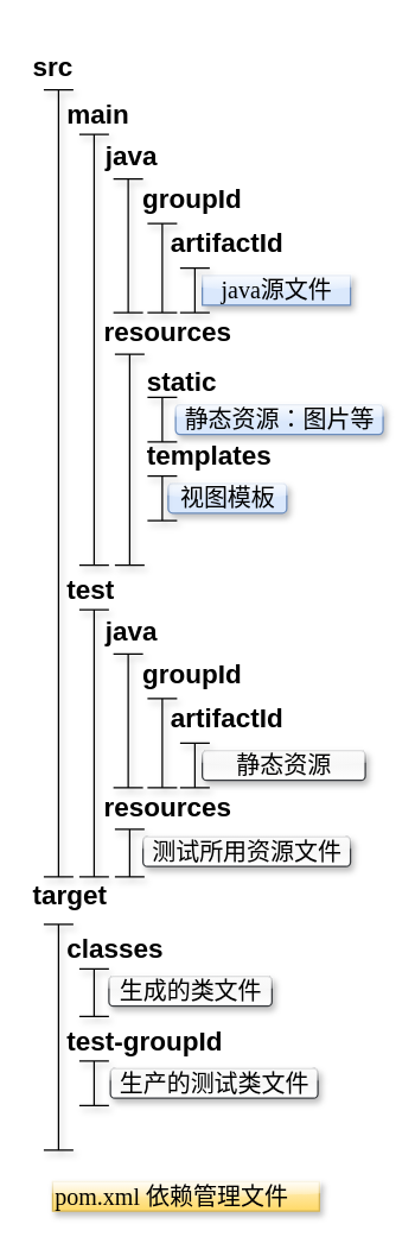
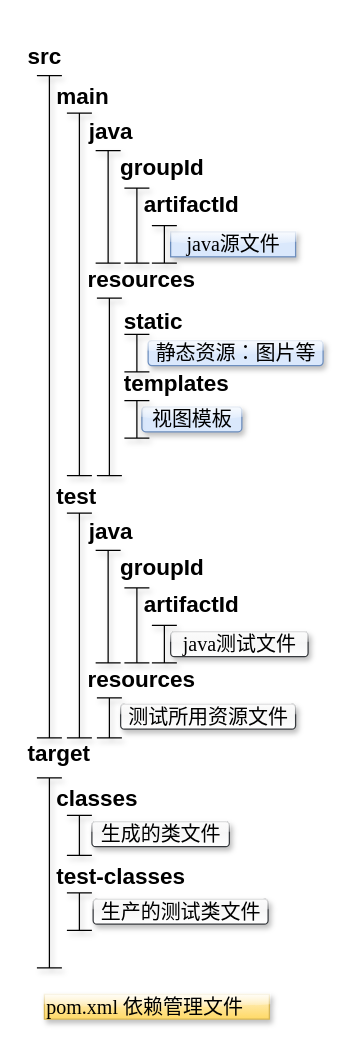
  <mxCell id="0" />
  <mxCell id="1" parent="0" />
  <mxCell id="2" value="" style="shape=crossbar;whiteSpace=wrap;html=1;rounded=1;direction=south;shadow=1;sketch=0;" vertex="1" parent="1"><mxGeometry x="29" y="60" width="20" height="530" as="geometry" /></mxCell>
  <mxCell id="3" value="&lt;h2&gt;&lt;b&gt;src&lt;/b&gt;&lt;/h2&gt;" style="text;html=1;align=left;verticalAlign=middle;resizable=0;points=[];autosize=1;fillColor=none;shadow=1;" vertex="1" parent="1"><mxGeometry x="20" y="20" width="40" height="50" as="geometry" /></mxCell>
  <mxCell id="4" value="&lt;h1&gt;&lt;b&gt;&lt;font style=&quot;font-size: 18px&quot;&gt;main&lt;/font&gt;&lt;/b&gt;&lt;/h1&gt;" style="text;html=1;align=left;verticalAlign=middle;resizable=0;points=[];autosize=1;strokeColor=none;fillColor=none;shadow=1;" vertex="1" parent="1"><mxGeometry x="43" y="50" width="60" height="50" as="geometry" /></mxCell>
  <mxCell id="5" value="" style="shape=crossbar;whiteSpace=wrap;html=1;rounded=1;direction=south;fontSize=18;shadow=1;fillColor=none;" vertex="1" parent="1"><mxGeometry x="53" y="90" width="20" height="290" as="geometry" /></mxCell>
  <mxCell id="6" value="&lt;h1&gt;&lt;b&gt;&lt;font style=&quot;font-size: 18px&quot;&gt;java&lt;/font&gt;&lt;/b&gt;&lt;/h1&gt;" style="text;html=1;align=left;verticalAlign=middle;resizable=0;points=[];autosize=1;strokeColor=none;fillColor=none;shadow=1;" vertex="1" parent="1"><mxGeometry x="69" y="78" width="50" height="50" as="geometry" /></mxCell>
  <mxCell id="7" value="&lt;h1&gt;&lt;b&gt;&lt;font style=&quot;font-size: 18px&quot;&gt;resources&lt;/font&gt;&lt;/b&gt;&lt;/h1&gt;" style="text;html=1;align=left;verticalAlign=middle;resizable=0;points=[];autosize=1;strokeColor=none;fillColor=none;shadow=1;" vertex="1" parent="1"><mxGeometry x="68" y="197" width="100" height="50" as="geometry" /></mxCell>
  <mxCell id="8" value="&lt;h1&gt;&lt;b&gt;&lt;font style=&quot;font-size: 18px&quot;&gt;static&lt;/font&gt;&lt;/b&gt;&lt;/h1&gt;" style="text;html=1;align=left;verticalAlign=middle;resizable=0;points=[];autosize=1;strokeColor=none;fillColor=none;shadow=1;" vertex="1" parent="1"><mxGeometry x="97" y="230" width="60" height="50" as="geometry" /></mxCell>
  <mxCell id="9" value="&lt;h1&gt;&lt;b&gt;&lt;font style=&quot;font-size: 18px&quot;&gt;templates&lt;/font&gt;&lt;/b&gt;&lt;/h1&gt;" style="text;html=1;align=left;verticalAlign=middle;resizable=0;points=[];autosize=1;strokeColor=none;fillColor=none;shadow=1;" vertex="1" parent="1"><mxGeometry x="97" y="280" width="100" height="50" as="geometry" /></mxCell>
  <mxCell id="10" value="&lt;h1&gt;&lt;b&gt;&lt;font style=&quot;font-size: 18px&quot;&gt;groupId&lt;/font&gt;&lt;/b&gt;&lt;/h1&gt;" style="text;html=1;align=left;verticalAlign=middle;resizable=0;points=[];autosize=1;strokeColor=none;fillColor=none;shadow=1;" vertex="1" parent="1"><mxGeometry x="94" y="107" width="80" height="50" as="geometry" /></mxCell>
  <mxCell id="11" value="&lt;h1&gt;&lt;b&gt;&lt;font style=&quot;font-size: 18px&quot;&gt;artifactId&lt;/font&gt;&lt;/b&gt;&lt;/h1&gt;" style="text;html=1;align=left;verticalAlign=middle;resizable=0;points=[];autosize=1;strokeColor=none;fillColor=none;shadow=1;" vertex="1" parent="1"><mxGeometry x="113" y="137" width="90" height="50" as="geometry" /></mxCell>
  <mxCell id="12" value="" style="shape=crossbar;whiteSpace=wrap;html=1;rounded=1;direction=south;fontSize=18;shadow=1;fillColor=none;" vertex="1" parent="1"><mxGeometry x="76" y="120" width="20" height="90" as="geometry" /></mxCell>
  <mxCell id="13" value="" style="shape=crossbar;whiteSpace=wrap;html=1;rounded=1;direction=south;fontSize=18;shadow=1;fillColor=none;" vertex="1" parent="1"><mxGeometry x="99" y="150" width="20" height="60" as="geometry" /></mxCell>
  <mxCell id="14" value="java源文件" style="text;align=center;verticalAlign=middle;resizable=0;points=[];autosize=1;fontSize=16;fillColor=#dae8fc;fontStyle=0;labelBackgroundColor=none;labelBorderColor=none;html=1;fontFamily=仿宋;strokeColor=#6c8ebf;rounded=0;shadow=1;glass=1;" vertex="1" parent="1"><mxGeometry x="136" y="185" width="100" height="20" as="geometry" /></mxCell>
  <mxCell id="15" value="" style="shape=crossbar;whiteSpace=wrap;html=1;rounded=1;direction=south;fontSize=18;shadow=1;fillColor=none;" vertex="1" parent="1"><mxGeometry x="121" y="180" width="20" height="30" as="geometry" /></mxCell>
  <mxCell id="16" value="静态资源：图片等" style="text;align=center;verticalAlign=middle;resizable=0;points=[];autosize=1;fontSize=16;fillColor=#dae8fc;fontStyle=0;labelBackgroundColor=none;labelBorderColor=none;html=1;fontFamily=仿宋;spacingTop=0;strokeColor=#6c8ebf;rounded=1;shadow=1;sketch=0;glass=1;" vertex="1" parent="1"><mxGeometry x="118" y="272" width="140" height="20" as="geometry" /></mxCell>
  <mxCell id="17" value="视图模板" style="text;align=center;verticalAlign=middle;resizable=0;points=[];autosize=1;fontSize=16;fillColor=#dae8fc;fontStyle=0;labelBackgroundColor=none;labelBorderColor=none;html=1;fontFamily=仿宋;spacingTop=0;strokeColor=#6c8ebf;rounded=1;shadow=1;sketch=0;glass=1;" vertex="1" parent="1"><mxGeometry x="113" y="325" width="80" height="20" as="geometry" /></mxCell>
  <mxCell id="18" value="" style="shape=crossbar;whiteSpace=wrap;html=1;rounded=1;direction=south;fontSize=18;shadow=1;fillColor=none;" vertex="1" parent="1"><mxGeometry x="77" y="238" width="20" height="142" as="geometry" /></mxCell>
  <mxCell id="19" value="" style="shape=crossbar;whiteSpace=wrap;html=1;rounded=1;direction=south;fontSize=18;shadow=1;fillColor=none;" vertex="1" parent="1"><mxGeometry x="99" y="267" width="20" height="30" as="geometry" /></mxCell>
  <mxCell id="20" value="" style="shape=crossbar;whiteSpace=wrap;html=1;rounded=1;direction=south;fontSize=18;shadow=1;fillColor=none;" vertex="1" parent="1"><mxGeometry x="99" y="320" width="20" height="30" as="geometry" /></mxCell>
  <mxCell id="21" value="&lt;h1&gt;&lt;b&gt;&lt;font style=&quot;font-size: 18px&quot;&gt;test&lt;/font&gt;&lt;/b&gt;&lt;/h1&gt;" style="text;html=1;align=left;verticalAlign=middle;resizable=0;points=[];autosize=1;strokeColor=none;fillColor=none;shadow=1;" vertex="1" parent="1"><mxGeometry x="43" y="370" width="50" height="50" as="geometry" /></mxCell>
  <mxCell id="22" value="" style="shape=crossbar;whiteSpace=wrap;html=1;rounded=1;direction=south;fontSize=18;shadow=1;" vertex="1" parent="1"><mxGeometry x="53" y="410" width="20" height="180" as="geometry" /></mxCell>
  <mxCell id="23" value="&lt;h1&gt;&lt;b&gt;&lt;font style=&quot;font-size: 18px&quot;&gt;java&lt;/font&gt;&lt;/b&gt;&lt;/h1&gt;" style="text;html=1;align=left;verticalAlign=middle;resizable=0;points=[];autosize=1;strokeColor=none;fillColor=none;shadow=1;" vertex="1" parent="1"><mxGeometry x="69" y="398" width="50" height="50" as="geometry" /></mxCell>
  <mxCell id="24" value="&lt;h1&gt;&lt;b&gt;&lt;font style=&quot;font-size: 18px&quot;&gt;resources&lt;/font&gt;&lt;/b&gt;&lt;/h1&gt;" style="text;html=1;align=left;verticalAlign=middle;resizable=0;points=[];autosize=1;strokeColor=none;fillColor=none;shadow=1;" vertex="1" parent="1"><mxGeometry x="68" y="517" width="100" height="50" as="geometry" /></mxCell>
  <mxCell id="25" value="&lt;h1&gt;&lt;b&gt;&lt;font style=&quot;font-size: 18px&quot;&gt;groupId&lt;/font&gt;&lt;/b&gt;&lt;/h1&gt;" style="text;html=1;align=left;verticalAlign=middle;resizable=0;points=[];autosize=1;strokeColor=none;fillColor=none;shadow=1;" vertex="1" parent="1"><mxGeometry x="94" y="427" width="80" height="50" as="geometry" /></mxCell>
  <mxCell id="26" value="&lt;h1&gt;&lt;b&gt;&lt;font style=&quot;font-size: 18px&quot;&gt;artifactId&lt;/font&gt;&lt;/b&gt;&lt;/h1&gt;" style="text;html=1;align=left;verticalAlign=middle;resizable=0;points=[];autosize=1;strokeColor=none;fillColor=none;shadow=1;" vertex="1" parent="1"><mxGeometry x="113" y="457" width="90" height="50" as="geometry" /></mxCell>
  <mxCell id="27" value="" style="shape=crossbar;whiteSpace=wrap;html=1;rounded=1;direction=south;fontSize=18;shadow=1;" vertex="1" parent="1"><mxGeometry x="76" y="440" width="20" height="90" as="geometry" /></mxCell>
  <mxCell id="28" value="" style="shape=crossbar;whiteSpace=wrap;html=1;rounded=1;direction=south;fontSize=18;shadow=1;" vertex="1" parent="1"><mxGeometry x="99" y="470" width="20" height="60" as="geometry" /></mxCell>
- <mxCell id="29" value="静态资源" style="text;align=center;verticalAlign=middle;resizable=0;points=[];autosize=1;fontSize=16;fillColor=#eeeeee;fontStyle=0;labelBackgroundColor=none;labelBorderColor=none;html=1;fontFamily=仿宋;spacingTop=0;strokeColor=#36393d;gradientColor=#ffffff;rounded=1;shadow=1;sketch=0;glass=1;" vertex="1" parent="1"><mxGeometry x="136" y="505" width="110" height="20" as="geometry" /></mxCell>
+ <mxCell id="29" value="java测试文件" style="text;align=center;verticalAlign=middle;resizable=0;points=[];autosize=1;fontSize=16;fillColor=#eeeeee;fontStyle=0;labelBackgroundColor=none;labelBorderColor=none;html=1;fontFamily=仿宋;spacingTop=0;strokeColor=#36393d;gradientColor=#ffffff;rounded=1;shadow=1;sketch=0;glass=1;" vertex="1" parent="1"><mxGeometry x="136" y="505" width="110" height="20" as="geometry" /></mxCell>
  <mxCell id="30" value="" style="shape=crossbar;whiteSpace=wrap;html=1;rounded=1;direction=south;fontSize=18;shadow=1;" vertex="1" parent="1"><mxGeometry x="121" y="500" width="20" height="30" as="geometry" /></mxCell>
  <mxCell id="31" value="" style="shape=crossbar;whiteSpace=wrap;html=1;rounded=1;direction=south;fontSize=18;shadow=1;" vertex="1" parent="1"><mxGeometry x="77" y="558" width="20" height="32" as="geometry" /></mxCell>
  <mxCell id="32" value="测试所用资源文件" style="text;align=center;verticalAlign=middle;resizable=0;points=[];autosize=1;fontSize=16;fillColor=#eeeeee;fontStyle=0;labelBackgroundColor=none;labelBorderColor=none;html=1;fontFamily=仿宋;spacingTop=0;strokeColor=#36393d;gradientColor=#ffffff;rounded=1;shadow=1;sketch=0;glass=1;" vertex="1" parent="1"><mxGeometry x="96" y="563" width="140" height="20" as="geometry" /></mxCell>
  <mxCell id="33" value="" style="shape=crossbar;whiteSpace=wrap;html=1;rounded=1;direction=south;shadow=1;" vertex="1" parent="1"><mxGeometry x="29" y="622" width="20" height="152" as="geometry" /></mxCell>
  <mxCell id="34" value="&lt;h2&gt;&lt;b&gt;target&lt;/b&gt;&lt;/h2&gt;" style="text;html=1;align=left;verticalAlign=middle;resizable=0;points=[];autosize=1;strokeColor=none;fillColor=none;shadow=1;" vertex="1" parent="1"><mxGeometry x="20" y="578" width="70" height="50" as="geometry" /></mxCell>
  <mxCell id="35" value="&lt;h1&gt;&lt;b&gt;&lt;font style=&quot;font-size: 18px&quot;&gt;classes&lt;/font&gt;&lt;/b&gt;&lt;/h1&gt;" style="text;html=1;align=left;verticalAlign=middle;resizable=0;points=[];autosize=1;strokeColor=none;fillColor=none;shadow=1;" vertex="1" parent="1"><mxGeometry x="43" y="612" width="80" height="50" as="geometry" /></mxCell>
  <mxCell id="36" value="" style="shape=crossbar;whiteSpace=wrap;html=1;rounded=1;direction=south;fontSize=18;shadow=1;" vertex="1" parent="1"><mxGeometry x="53" y="652" width="20" height="32" as="geometry" /></mxCell>
- <mxCell id="37" value="&lt;h1&gt;&lt;b&gt;&lt;font style=&quot;font-size: 18px&quot;&gt;test-groupId&lt;/font&gt;&lt;/b&gt;&lt;/h1&gt;" style="text;html=1;align=left;verticalAlign=middle;resizable=0;points=[];autosize=1;strokeColor=none;fillColor=none;shadow=1;" vertex="1" parent="1"><mxGeometry x="43" y="674" width="120" height="50" as="geometry" /></mxCell>
+ <mxCell id="37" value="&lt;h1&gt;&lt;b&gt;&lt;font style=&quot;font-size: 18px&quot;&gt;test-classes&lt;/font&gt;&lt;/b&gt;&lt;/h1&gt;" style="text;html=1;align=left;verticalAlign=middle;resizable=0;points=[];autosize=1;strokeColor=none;fillColor=none;shadow=1;" vertex="1" parent="1"><mxGeometry x="43" y="674" width="120" height="50" as="geometry" /></mxCell>
  <mxCell id="38" value="" style="shape=crossbar;whiteSpace=wrap;html=1;rounded=1;direction=south;fontSize=18;shadow=1;" vertex="1" parent="1"><mxGeometry x="53" y="714" width="20" height="30" as="geometry" /></mxCell>
  <mxCell id="39" value="生成的类文件" style="text;align=center;verticalAlign=middle;resizable=0;points=[];autosize=1;fontSize=16;fillColor=#eeeeee;fontStyle=0;labelBackgroundColor=none;labelBorderColor=none;html=1;fontFamily=仿宋;spacingTop=0;strokeColor=#36393d;gradientColor=#ffffff;rounded=1;shadow=1;sketch=0;glass=1;" vertex="1" parent="1"><mxGeometry x="73" y="657" width="110" height="20" as="geometry" /></mxCell>
  <mxCell id="40" value="生产的测试类文件" style="text;align=center;verticalAlign=middle;resizable=0;points=[];autosize=1;fontSize=16;fillColor=#eeeeee;fontStyle=0;labelBackgroundColor=none;labelBorderColor=none;html=1;fontFamily=仿宋;spacingTop=0;strokeColor=#36393d;gradientColor=#ffffff;rounded=1;shadow=1;sketch=0;glass=1;" vertex="1" parent="1"><mxGeometry x="74" y="719" width="140" height="20" as="geometry" /></mxCell>
  <mxCell id="41" value="pom.xml 依赖管理文件" style="text;align=left;verticalAlign=middle;resizable=0;points=[];autosize=1;fillColor=#fff2cc;fontStyle=0;labelBackgroundColor=none;labelBorderColor=none;html=1;fontFamily=仿宋;fontSize=16;spacingTop=0;strokeColor=#d6b656;rounded=0;shadow=1;sketch=0;glass=1;gradientColor=#ffd966;" vertex="1" parent="1"><mxGeometry x="35" y="795" width="180" height="20" as="geometry" /></mxCell>
